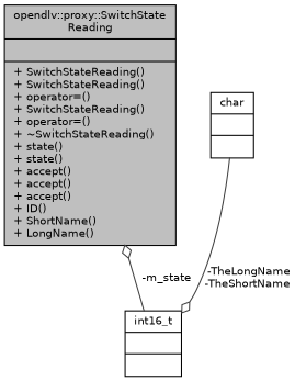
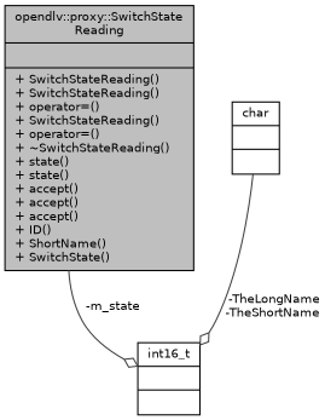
  digraph {
    node [color=black fillcolor=white fontname=Helvetica fontsize=10 shape=record style=filled]
    edge [arrowhead=odiamond color=grey25 fontname=Helvetica fontsize=10 labelfontname=Helvetica labelfontsize=10 style=solid]
-   n1 [fillcolor=grey75 fontcolor=black height=0.2 label="{opendlv::proxy::SwitchState\lReading\n||+ SwitchStateReading()\l+ SwitchStateReading()\l+ operator=()\l+ SwitchStateReading()\l+ operator=()\l+ ~SwitchStateReading()\l+ state()\l+ state()\l+ accept()\l+ accept()\l+ accept()\l+ ID()\l+ ShortName()\l+ LongName()\l}" width=0.4]
+   n1 [fillcolor=grey75 fontcolor=black height=0.2 label="{opendlv::proxy::SwitchState\lReading\n||+ SwitchStateReading()\l+ SwitchStateReading()\l+ operator=()\l+ SwitchStateReading()\l+ operator=()\l+ ~SwitchStateReading()\l+ state()\l+ state()\l+ accept()\l+ accept()\l+ accept()\l+ ID()\l+ ShortName()\l+ SwitchState()\l}" width=0.4]
    n2 [height=0.2 label="{char\n||}" width=0.4]
    n3 [height=0.2 label="{int16_t\n||}" width=0.4]
    n2 -> n3 [label=" -TheLongName\n-TheShortName"]
-   n3 -> n1 [label=" -m_state"]
+   n1 -> n3 [label=" -m_state"]
  }
